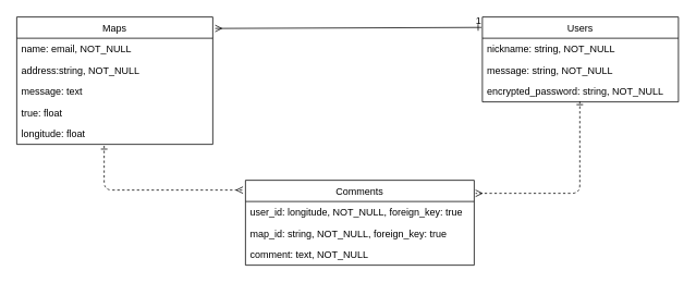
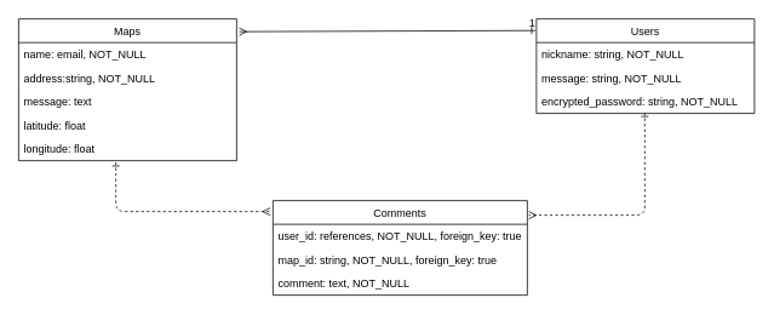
  <mxCell id="0" />
  <mxCell id="1" parent="0" />
  <mxCell id="2" value="Maps" style="swimlane;fontStyle=0;childLayout=stackLayout;horizontal=1;startSize=26;horizontalStack=0;resizeParent=1;resizeParentMax=0;resizeLast=0;collapsible=1;marginBottom=0;" vertex="1" parent="1"><mxGeometry x="20" y="20" width="240" height="156" as="geometry"><mxRectangle x="300" y="280" width="60" height="26" as="alternateBounds" /></mxGeometry></mxCell>
  <mxCell id="3" value="name: email, NOT_NULL" style="text;strokeColor=none;fillColor=none;align=left;verticalAlign=top;spacingLeft=4;spacingRight=4;overflow=hidden;rotatable=0;points=[[0,0.5],[1,0.5]];portConstraint=eastwest;" vertex="1" parent="2"><mxGeometry y="26" width="240" height="26" as="geometry" /></mxCell>
  <mxCell id="4" value="address:string, NOT_NULL" style="text;strokeColor=none;fillColor=none;align=left;verticalAlign=top;spacingLeft=4;spacingRight=4;overflow=hidden;rotatable=0;points=[[0,0.5],[1,0.5]];portConstraint=eastwest;" vertex="1" parent="2"><mxGeometry y="52" width="240" height="26" as="geometry" /></mxCell>
  <mxCell id="5" value="message: text" style="text;strokeColor=none;fillColor=none;align=left;verticalAlign=top;spacingLeft=4;spacingRight=4;overflow=hidden;rotatable=0;points=[[0,0.5],[1,0.5]];portConstraint=eastwest;" vertex="1" parent="2"><mxGeometry y="78" width="240" height="26" as="geometry" /></mxCell>
- <mxCell id="6" value="true: float" style="text;strokeColor=none;fillColor=none;align=left;verticalAlign=top;spacingLeft=4;spacingRight=4;overflow=hidden;rotatable=0;points=[[0,0.5],[1,0.5]];portConstraint=eastwest;" vertex="1" parent="2"><mxGeometry y="104" width="240" height="26" as="geometry" /></mxCell>
+ <mxCell id="6" value="latitude: float" style="text;strokeColor=none;fillColor=none;align=left;verticalAlign=top;spacingLeft=4;spacingRight=4;overflow=hidden;rotatable=0;points=[[0,0.5],[1,0.5]];portConstraint=eastwest;" vertex="1" parent="2"><mxGeometry y="104" width="240" height="26" as="geometry" /></mxCell>
  <mxCell id="7" value="longitude: float" style="text;strokeColor=none;fillColor=none;align=left;verticalAlign=top;spacingLeft=4;spacingRight=4;overflow=hidden;rotatable=0;points=[[0,0.5],[1,0.5]];portConstraint=eastwest;" vertex="1" parent="2"><mxGeometry y="130" width="240" height="26" as="geometry" /></mxCell>
  <mxCell id="8" value="Users" style="swimlane;fontStyle=0;childLayout=stackLayout;horizontal=1;startSize=26;horizontalStack=0;resizeParent=1;resizeParentMax=0;resizeLast=0;collapsible=1;marginBottom=0;" vertex="1" parent="1"><mxGeometry x="590" y="20" width="240" height="104" as="geometry"><mxRectangle x="300" y="280" width="60" height="26" as="alternateBounds" /></mxGeometry></mxCell>
  <mxCell id="9" value="nickname: string, NOT_NULL" style="text;strokeColor=none;fillColor=none;align=left;verticalAlign=top;spacingLeft=4;spacingRight=4;overflow=hidden;rotatable=0;points=[[0,0.5],[1,0.5]];portConstraint=eastwest;" vertex="1" parent="8"><mxGeometry y="26" width="240" height="26" as="geometry" /></mxCell>
  <mxCell id="10" value="message: string, NOT_NULL" style="text;strokeColor=none;fillColor=none;align=left;verticalAlign=top;spacingLeft=4;spacingRight=4;overflow=hidden;rotatable=0;points=[[0,0.5],[1,0.5]];portConstraint=eastwest;" vertex="1" parent="8"><mxGeometry y="52" width="240" height="26" as="geometry" /></mxCell>
  <mxCell id="11" value="encrypted_password: string, NOT_NULL" style="text;strokeColor=none;fillColor=none;align=left;verticalAlign=top;spacingLeft=4;spacingRight=4;overflow=hidden;rotatable=0;points=[[0,0.5],[1,0.5]];portConstraint=eastwest;" vertex="1" parent="8"><mxGeometry y="78" width="240" height="26" as="geometry" /></mxCell>
  <mxCell id="12" value="Comments" style="swimlane;fontStyle=0;childLayout=stackLayout;horizontal=1;startSize=26;horizontalStack=0;resizeParent=1;resizeParentMax=0;resizeLast=0;collapsible=1;marginBottom=0;" vertex="1" parent="1"><mxGeometry x="300" y="220" width="280" height="104" as="geometry"><mxRectangle x="300" y="280" width="60" height="26" as="alternateBounds" /></mxGeometry></mxCell>
- <mxCell id="13" value="user_id: longitude, NOT_NULL, foreign_key: true" style="text;strokeColor=none;fillColor=none;align=left;verticalAlign=top;spacingLeft=4;spacingRight=4;overflow=hidden;rotatable=0;points=[[0,0.5],[1,0.5]];portConstraint=eastwest;" vertex="1" parent="12"><mxGeometry y="26" width="280" height="26" as="geometry" /></mxCell>
+ <mxCell id="13" value="user_id: references, NOT_NULL, foreign_key: true" style="text;strokeColor=none;fillColor=none;align=left;verticalAlign=top;spacingLeft=4;spacingRight=4;overflow=hidden;rotatable=0;points=[[0,0.5],[1,0.5]];portConstraint=eastwest;" vertex="1" parent="12"><mxGeometry y="26" width="280" height="26" as="geometry" /></mxCell>
  <mxCell id="14" value="map_id: string, NOT_NULL, foreign_key: true" style="text;strokeColor=none;fillColor=none;align=left;verticalAlign=top;spacingLeft=4;spacingRight=4;overflow=hidden;rotatable=0;points=[[0,0.5],[1,0.5]];portConstraint=eastwest;" vertex="1" parent="12"><mxGeometry y="52" width="280" height="26" as="geometry" /></mxCell>
  <mxCell id="15" value="comment: text, NOT_NULL" style="text;strokeColor=none;fillColor=none;align=left;verticalAlign=top;spacingLeft=4;spacingRight=4;overflow=hidden;rotatable=0;points=[[0,0.5],[1,0.5]];portConstraint=eastwest;" vertex="1" parent="12"><mxGeometry y="78" width="280" height="26" as="geometry" /></mxCell>
  <mxCell id="16" value="" style="edgeStyle=elbowEdgeStyle;fontSize=12;html=1;endArrow=ERmany;endFill=0;entryX=-0.011;entryY=0.112;entryDx=0;entryDy=0;elbow=vertical;exitX=0.446;exitY=1.07;exitDx=0;exitDy=0;exitPerimeter=0;startArrow=ERone;startFill=0;entryPerimeter=0;dashed=1;" edge="1" parent="1" source="7" target="12"><mxGeometry width="100" height="100" relative="1" as="geometry"><mxPoint x="70" y="350" as="sourcePoint" /><mxPoint x="250" y="290" as="targetPoint" /><Array as="points"><mxPoint x="170" y="232" /></Array></mxGeometry></mxCell>
  <mxCell id="17" value="" style="edgeStyle=elbowEdgeStyle;fontSize=12;html=1;endArrow=ERmany;endFill=0;entryX=1.006;entryY=0.157;entryDx=0;entryDy=0;elbow=vertical;exitX=0.497;exitY=0.975;exitDx=0;exitDy=0;exitPerimeter=0;startArrow=ERone;startFill=0;entryPerimeter=0;dashed=1;" edge="1" parent="1" source="11" target="12"><mxGeometry width="100" height="100" relative="1" as="geometry"><mxPoint x="670" y="160" as="sourcePoint" /><mxPoint x="842.96" y="267.18" as="targetPoint" /><Array as="points"><mxPoint x="650" y="236" /></Array></mxGeometry></mxCell>
  <mxCell id="18" value="" style="endArrow=ERone;html=1;rounded=0;entryX=-0.005;entryY=0.123;entryDx=0;entryDy=0;exitX=1.012;exitY=0.09;exitDx=0;exitDy=0;exitPerimeter=0;startArrow=ERmany;startFill=0;endFill=0;entryPerimeter=0;" edge="1" parent="1" source="2" target="8"><mxGeometry relative="1" as="geometry"><mxPoint x="360" y="130" as="sourcePoint" /><mxPoint x="520" y="130" as="targetPoint" /></mxGeometry></mxCell>
  <mxCell id="19" value="1" style="resizable=0;html=1;align=right;verticalAlign=bottom;" connectable="0" vertex="1" parent="18"><mxGeometry x="1" relative="1" as="geometry" /></mxCell>
